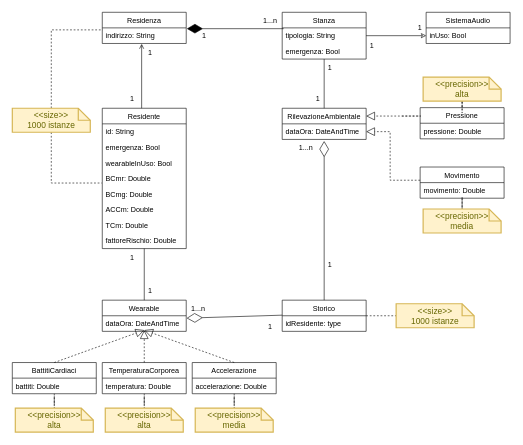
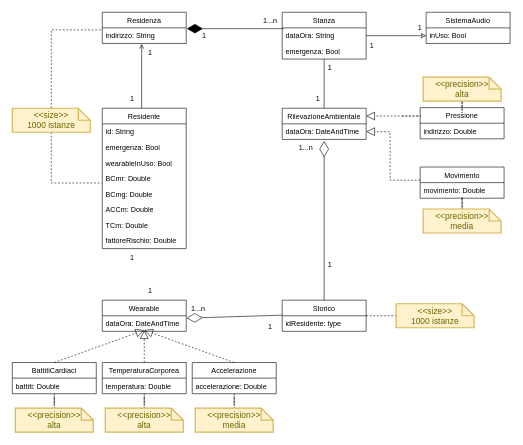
  <mxCell id="0" />
  <mxCell id="1" parent="0" />
  <mxCell id="2" value="Residenza" style="swimlane;fontStyle=0;childLayout=stackLayout;horizontal=1;startSize=26;fillColor=none;horizontalStack=0;resizeParent=1;resizeParentMax=0;resizeLast=0;collapsible=1;marginBottom=0;" parent="1" vertex="1"><mxGeometry x="170" y="20" width="140" height="52" as="geometry"><mxRectangle x="40" y="40" width="100" height="30" as="alternateBounds" /></mxGeometry></mxCell>
  <mxCell id="3" value="indirizzo: String" style="text;strokeColor=none;fillColor=none;align=left;verticalAlign=top;spacingLeft=4;spacingRight=4;overflow=hidden;rotatable=0;points=[[0,0.5],[1,0.5]];portConstraint=eastwest;" parent="2" vertex="1"><mxGeometry y="26" width="140" height="26" as="geometry" /></mxCell>
  <mxCell id="4" style="edgeStyle=orthogonalEdgeStyle;rounded=0;orthogonalLoop=1;jettySize=auto;html=1;endArrow=none;endFill=0;" parent="1" source="5" target="11" edge="1"><mxGeometry relative="1" as="geometry" /></mxCell>
  <mxCell id="5" value="Stanza" style="swimlane;fontStyle=0;childLayout=stackLayout;horizontal=1;startSize=26;fillColor=none;horizontalStack=0;resizeParent=1;resizeParentMax=0;resizeLast=0;collapsible=1;marginBottom=0;" parent="1" vertex="1"><mxGeometry x="470" y="20" width="140" height="78" as="geometry" /></mxCell>
- <mxCell id="6" value="tipologia: String" style="text;strokeColor=none;fillColor=none;align=left;verticalAlign=top;spacingLeft=4;spacingRight=4;overflow=hidden;rotatable=0;points=[[0,0.5],[1,0.5]];portConstraint=eastwest;" parent="5" vertex="1"><mxGeometry y="26" width="140" height="26" as="geometry" /></mxCell>
+ <mxCell id="6" value="dataOra: String" style="text;strokeColor=none;fillColor=none;align=left;verticalAlign=top;spacingLeft=4;spacingRight=4;overflow=hidden;rotatable=0;points=[[0,0.5],[1,0.5]];portConstraint=eastwest;" parent="5" vertex="1"><mxGeometry y="26" width="140" height="26" as="geometry" /></mxCell>
  <mxCell id="7" value="emergenza: Bool" style="text;strokeColor=none;fillColor=none;align=left;verticalAlign=top;spacingLeft=4;spacingRight=4;overflow=hidden;rotatable=0;points=[[0,0.5],[1,0.5]];portConstraint=eastwest;" parent="5" vertex="1"><mxGeometry y="52" width="140" height="26" as="geometry" /></mxCell>
  <mxCell id="8" value="" style="endArrow=diamondThin;endFill=1;endSize=24;html=1;rounded=0;exitX=0.017;exitY=0.051;exitDx=0;exitDy=0;exitPerimeter=0;entryX=1.007;entryY=0.051;entryDx=0;entryDy=0;entryPerimeter=0;" parent="1" source="6" target="3" edge="1"><mxGeometry width="160" relative="1" as="geometry"><mxPoint x="340" y="260" as="sourcePoint" /><mxPoint x="500" y="260" as="targetPoint" /></mxGeometry></mxCell>
  <mxCell id="9" value="1" style="text;html=1;strokeColor=none;fillColor=none;align=center;verticalAlign=middle;whiteSpace=wrap;rounded=0;" parent="1" vertex="1"><mxGeometry x="310" y="44" width="60" height="30" as="geometry" /></mxCell>
  <mxCell id="10" value="1...n" style="text;html=1;strokeColor=none;fillColor=none;align=center;verticalAlign=middle;whiteSpace=wrap;rounded=0;" parent="1" vertex="1"><mxGeometry x="420" y="20" width="60" height="30" as="geometry" /></mxCell>
  <mxCell id="11" value="RilevazioneAmbientale" style="swimlane;fontStyle=0;childLayout=stackLayout;horizontal=1;startSize=26;fillColor=none;horizontalStack=0;resizeParent=1;resizeParentMax=0;resizeLast=0;collapsible=1;marginBottom=0;" parent="1" vertex="1"><mxGeometry x="470" y="180" width="140" height="52" as="geometry" /></mxCell>
  <mxCell id="12" value="dataOra: DateAndTime" style="text;strokeColor=none;fillColor=none;align=left;verticalAlign=top;spacingLeft=4;spacingRight=4;overflow=hidden;rotatable=0;points=[[0,0.5],[1,0.5]];portConstraint=eastwest;" parent="11" vertex="1"><mxGeometry y="26" width="140" height="26" as="geometry" /></mxCell>
  <mxCell id="13" value="1" style="text;html=1;strokeColor=none;fillColor=none;align=center;verticalAlign=middle;whiteSpace=wrap;rounded=0;" parent="1" vertex="1"><mxGeometry x="520" y="98" width="60" height="30" as="geometry" /></mxCell>
  <mxCell id="14" value="1" style="text;html=1;strokeColor=none;fillColor=none;align=center;verticalAlign=middle;whiteSpace=wrap;rounded=0;" parent="1" vertex="1"><mxGeometry x="500" y="150" width="60" height="30" as="geometry" /></mxCell>
  <mxCell id="15" value="Wearable" style="swimlane;fontStyle=0;childLayout=stackLayout;horizontal=1;startSize=26;fillColor=none;horizontalStack=0;resizeParent=1;resizeParentMax=0;resizeLast=0;collapsible=1;marginBottom=0;" parent="1" vertex="1"><mxGeometry x="170" y="500" width="140" height="52" as="geometry" /></mxCell>
  <mxCell id="16" value="dataOra: DateAndTime" style="text;strokeColor=none;fillColor=none;align=left;verticalAlign=top;spacingLeft=4;spacingRight=4;overflow=hidden;rotatable=0;points=[[0,0.5],[1,0.5]];portConstraint=eastwest;" parent="15" vertex="1"><mxGeometry y="26" width="140" height="26" as="geometry" /></mxCell>
- <mxCell id="17" style="edgeStyle=orthogonalEdgeStyle;rounded=0;orthogonalLoop=1;jettySize=auto;html=1;entryX=0.5;entryY=0;entryDx=0;entryDy=0;endArrow=none;endFill=0;" parent="1" source="19" target="15" edge="1"><mxGeometry relative="1" as="geometry" /></mxCell>
  <mxCell id="18" style="edgeStyle=orthogonalEdgeStyle;rounded=0;orthogonalLoop=1;jettySize=auto;html=1;entryX=0.469;entryY=1.026;entryDx=0;entryDy=0;entryPerimeter=0;endArrow=open;endFill=0;" parent="1" source="19" target="3" edge="1"><mxGeometry relative="1" as="geometry"><Array as="points"><mxPoint x="240" y="190" /><mxPoint x="240" y="190" /></Array></mxGeometry></mxCell>
  <mxCell id="19" value="Residente" style="swimlane;fontStyle=0;childLayout=stackLayout;horizontal=1;startSize=26;fillColor=none;horizontalStack=0;resizeParent=1;resizeParentMax=0;resizeLast=0;collapsible=1;marginBottom=0;" parent="1" vertex="1"><mxGeometry x="170" y="180" width="140" height="234" as="geometry" /></mxCell>
  <mxCell id="20" value="id: String" style="text;strokeColor=none;fillColor=none;align=left;verticalAlign=top;spacingLeft=4;spacingRight=4;overflow=hidden;rotatable=0;points=[[0,0.5],[1,0.5]];portConstraint=eastwest;" parent="19" vertex="1"><mxGeometry y="26" width="140" height="26" as="geometry" /></mxCell>
  <mxCell id="21" value="emergenza: Bool" style="text;strokeColor=none;fillColor=none;align=left;verticalAlign=top;spacingLeft=4;spacingRight=4;overflow=hidden;rotatable=0;points=[[0,0.5],[1,0.5]];portConstraint=eastwest;" parent="19" vertex="1"><mxGeometry y="52" width="140" height="26" as="geometry" /></mxCell>
  <mxCell id="22" value="wearableInUso: Bool" style="text;strokeColor=none;fillColor=none;align=left;verticalAlign=top;spacingLeft=4;spacingRight=4;overflow=hidden;rotatable=0;points=[[0,0.5],[1,0.5]];portConstraint=eastwest;" parent="19" vertex="1"><mxGeometry y="78" width="140" height="26" as="geometry" /></mxCell>
  <mxCell id="23" value="BCmr: Double" style="text;strokeColor=none;fillColor=none;align=left;verticalAlign=top;spacingLeft=4;spacingRight=4;overflow=hidden;rotatable=0;points=[[0,0.5],[1,0.5]];portConstraint=eastwest;" parent="19" vertex="1"><mxGeometry y="104" width="140" height="26" as="geometry" /></mxCell>
  <mxCell id="24" value="BCmg: Double" style="text;strokeColor=none;fillColor=none;align=left;verticalAlign=top;spacingLeft=4;spacingRight=4;overflow=hidden;rotatable=0;points=[[0,0.5],[1,0.5]];portConstraint=eastwest;" parent="19" vertex="1"><mxGeometry y="130" width="140" height="26" as="geometry" /></mxCell>
  <mxCell id="25" value="ACCm: Double" style="text;strokeColor=none;fillColor=none;align=left;verticalAlign=top;spacingLeft=4;spacingRight=4;overflow=hidden;rotatable=0;points=[[0,0.5],[1,0.5]];portConstraint=eastwest;" parent="19" vertex="1"><mxGeometry y="156" width="140" height="26" as="geometry" /></mxCell>
  <mxCell id="26" value="TCm: Double" style="text;strokeColor=none;fillColor=none;align=left;verticalAlign=top;spacingLeft=4;spacingRight=4;overflow=hidden;rotatable=0;points=[[0,0.5],[1,0.5]];portConstraint=eastwest;" parent="19" vertex="1"><mxGeometry y="182" width="140" height="26" as="geometry" /></mxCell>
  <mxCell id="27" value="fattoreRischio: Double" style="text;strokeColor=none;fillColor=none;align=left;verticalAlign=top;spacingLeft=4;spacingRight=4;overflow=hidden;rotatable=0;points=[[0,0.5],[1,0.5]];portConstraint=eastwest;" parent="19" vertex="1"><mxGeometry y="208" width="140" height="26" as="geometry" /></mxCell>
  <mxCell id="28" value="1" style="text;html=1;strokeColor=none;fillColor=none;align=center;verticalAlign=middle;whiteSpace=wrap;rounded=0;" parent="1" vertex="1"><mxGeometry x="220" y="470" width="60" height="30" as="geometry" /></mxCell>
  <mxCell id="29" value="1" style="text;html=1;strokeColor=none;fillColor=none;align=center;verticalAlign=middle;whiteSpace=wrap;rounded=0;" parent="1" vertex="1"><mxGeometry x="190" y="414" width="60" height="30" as="geometry" /></mxCell>
  <mxCell id="30" value="1" style="text;html=1;strokeColor=none;fillColor=none;align=center;verticalAlign=middle;whiteSpace=wrap;rounded=0;" parent="1" vertex="1"><mxGeometry x="220" y="72" width="60" height="30" as="geometry" /></mxCell>
  <mxCell id="31" value="1" style="text;html=1;strokeColor=none;fillColor=none;align=center;verticalAlign=middle;whiteSpace=wrap;rounded=0;" parent="1" vertex="1"><mxGeometry x="190" y="150" width="60" height="30" as="geometry" /></mxCell>
  <mxCell id="32" value="SistemaAudio" style="swimlane;fontStyle=0;childLayout=stackLayout;horizontal=1;startSize=26;fillColor=none;horizontalStack=0;resizeParent=1;resizeParentMax=0;resizeLast=0;collapsible=1;marginBottom=0;" parent="1" vertex="1"><mxGeometry x="710" y="20" width="140" height="52" as="geometry" /></mxCell>
  <mxCell id="33" value="inUso: Bool" style="text;strokeColor=none;fillColor=none;align=left;verticalAlign=top;spacingLeft=4;spacingRight=4;overflow=hidden;rotatable=0;points=[[0,0.5],[1,0.5]];portConstraint=eastwest;" parent="32" vertex="1"><mxGeometry y="26" width="140" height="26" as="geometry" /></mxCell>
  <mxCell id="34" style="edgeStyle=orthogonalEdgeStyle;rounded=0;orthogonalLoop=1;jettySize=auto;html=1;endArrow=classic;endFill=0;" parent="1" source="6" target="33" edge="1"><mxGeometry relative="1" as="geometry" /></mxCell>
  <mxCell id="35" value="1" style="text;html=1;strokeColor=none;fillColor=none;align=center;verticalAlign=middle;whiteSpace=wrap;rounded=0;" parent="1" vertex="1"><mxGeometry x="670" y="31" width="60" height="30" as="geometry" /></mxCell>
  <mxCell id="36" value="1" style="text;html=1;strokeColor=none;fillColor=none;align=center;verticalAlign=middle;whiteSpace=wrap;rounded=0;" parent="1" vertex="1"><mxGeometry x="590" y="61" width="60" height="30" as="geometry" /></mxCell>
  <mxCell id="37" style="edgeStyle=orthogonalEdgeStyle;rounded=0;orthogonalLoop=1;jettySize=auto;html=1;entryX=0;entryY=0.5;entryDx=0;entryDy=0;entryPerimeter=0;dashed=1;endArrow=none;endFill=0;" parent="1" source="38" target="74" edge="1"><mxGeometry relative="1" as="geometry" /></mxCell>
  <mxCell id="38" value="Storico" style="swimlane;fontStyle=0;childLayout=stackLayout;horizontal=1;startSize=26;fillColor=none;horizontalStack=0;resizeParent=1;resizeParentMax=0;resizeLast=0;collapsible=1;marginBottom=0;" parent="1" vertex="1"><mxGeometry x="470" y="500" width="140" height="52" as="geometry" /></mxCell>
  <mxCell id="39" value="idResidente: type" style="text;strokeColor=none;fillColor=none;align=left;verticalAlign=top;spacingLeft=4;spacingRight=4;overflow=hidden;rotatable=0;points=[[0,0.5],[1,0.5]];portConstraint=eastwest;" parent="38" vertex="1"><mxGeometry y="26" width="140" height="26" as="geometry" /></mxCell>
  <mxCell id="40" value="" style="endArrow=diamondThin;endFill=0;endSize=24;html=1;rounded=0;exitX=0.5;exitY=0;exitDx=0;exitDy=0;entryX=0.5;entryY=1.103;entryDx=0;entryDy=0;entryPerimeter=0;" parent="1" source="38" target="12" edge="1"><mxGeometry width="160" relative="1" as="geometry"><mxPoint x="550" y="260" as="sourcePoint" /><mxPoint x="540" y="314" as="targetPoint" /></mxGeometry></mxCell>
  <mxCell id="41" value="" style="endArrow=diamondThin;endFill=0;endSize=24;html=1;rounded=0;exitX=0;exitY=-0.038;exitDx=0;exitDy=0;entryX=1.005;entryY=0.154;entryDx=0;entryDy=0;entryPerimeter=0;exitPerimeter=0;" parent="1" source="39" target="16" edge="1"><mxGeometry width="160" relative="1" as="geometry"><mxPoint x="470" y="528" as="sourcePoint" /><mxPoint x="310" y="539" as="targetPoint" /></mxGeometry></mxCell>
  <mxCell id="42" value="1...n" style="text;html=1;strokeColor=none;fillColor=none;align=center;verticalAlign=middle;whiteSpace=wrap;rounded=0;" parent="1" vertex="1"><mxGeometry x="300" y="500" width="60" height="30" as="geometry" /></mxCell>
  <mxCell id="43" value="1" style="text;html=1;strokeColor=none;fillColor=none;align=center;verticalAlign=middle;whiteSpace=wrap;rounded=0;" parent="1" vertex="1"><mxGeometry x="520" y="426" width="60" height="30" as="geometry" /></mxCell>
  <mxCell id="44" value="1" style="text;html=1;strokeColor=none;fillColor=none;align=center;verticalAlign=middle;whiteSpace=wrap;rounded=0;" parent="1" vertex="1"><mxGeometry x="420" y="530" width="60" height="30" as="geometry" /></mxCell>
  <mxCell id="45" value="1...n" style="text;html=1;strokeColor=none;fillColor=none;align=center;verticalAlign=middle;whiteSpace=wrap;rounded=0;" parent="1" vertex="1"><mxGeometry x="480" y="231" width="60" height="30" as="geometry" /></mxCell>
  <mxCell id="46" style="edgeStyle=orthogonalEdgeStyle;rounded=0;orthogonalLoop=1;jettySize=auto;html=1;entryX=-0.005;entryY=0.795;entryDx=0;entryDy=0;entryPerimeter=0;dashed=1;endArrow=none;endFill=0;" parent="1" source="48" target="23" edge="1"><mxGeometry relative="1" as="geometry" /></mxCell>
  <mxCell id="47" style="edgeStyle=orthogonalEdgeStyle;rounded=0;orthogonalLoop=1;jettySize=auto;html=1;entryX=0.005;entryY=0.128;entryDx=0;entryDy=0;entryPerimeter=0;dashed=1;endArrow=none;endFill=0;" parent="1" source="48" target="3" edge="1"><mxGeometry relative="1" as="geometry" /></mxCell>
  <mxCell id="48" value="&amp;lt;&amp;lt;size&amp;gt;&amp;gt;&lt;br&gt;1000 istanze" style="shape=note;strokeWidth=2;fontSize=14;size=20;whiteSpace=wrap;html=1;fillColor=#fff2cc;strokeColor=#d6b656;fontColor=#666600;" parent="1" vertex="1"><mxGeometry y="180" width="130" height="40" as="geometry" x="20" /></mxCell>
  <mxCell id="49" style="edgeStyle=orthogonalEdgeStyle;rounded=0;orthogonalLoop=1;jettySize=auto;html=1;dashed=1;endArrow=none;endFill=0;" parent="1" source="50" target="72" edge="1"><mxGeometry relative="1" as="geometry" /></mxCell>
  <mxCell id="50" value="Pressione" style="swimlane;fontStyle=0;childLayout=stackLayout;horizontal=1;startSize=26;fillColor=none;horizontalStack=0;resizeParent=1;resizeParentMax=0;resizeLast=0;collapsible=1;marginBottom=0;" parent="1" vertex="1"><mxGeometry x="700" y="179" width="140" height="52" as="geometry" /></mxCell>
- <mxCell id="51" value="pressione: Double" style="text;strokeColor=none;fillColor=none;align=left;verticalAlign=top;spacingLeft=4;spacingRight=4;overflow=hidden;rotatable=0;points=[[0,0.5],[1,0.5]];portConstraint=eastwest;" parent="50" vertex="1"><mxGeometry y="26" width="140" height="26" as="geometry" /></mxCell>
+ <mxCell id="51" value="indirizzo: Double" style="text;strokeColor=none;fillColor=none;align=left;verticalAlign=top;spacingLeft=4;spacingRight=4;overflow=hidden;rotatable=0;points=[[0,0.5],[1,0.5]];portConstraint=eastwest;" parent="50" vertex="1"><mxGeometry y="26" width="140" height="26" as="geometry" /></mxCell>
  <mxCell id="52" style="edgeStyle=orthogonalEdgeStyle;rounded=0;orthogonalLoop=1;jettySize=auto;html=1;dashed=1;endArrow=none;endFill=0;" parent="1" source="53" target="73" edge="1"><mxGeometry relative="1" as="geometry" /></mxCell>
  <mxCell id="53" value="Movimento" style="swimlane;fontStyle=0;childLayout=stackLayout;horizontal=1;startSize=26;fillColor=none;horizontalStack=0;resizeParent=1;resizeParentMax=0;resizeLast=0;collapsible=1;marginBottom=0;" parent="1" vertex="1"><mxGeometry x="700" y="278" width="140" height="52" as="geometry" /></mxCell>
  <mxCell id="54" value="movimento: Double" style="text;strokeColor=none;fillColor=none;align=left;verticalAlign=top;spacingLeft=4;spacingRight=4;overflow=hidden;rotatable=0;points=[[0,0.5],[1,0.5]];portConstraint=eastwest;" parent="53" vertex="1"><mxGeometry y="26" width="140" height="26" as="geometry" /></mxCell>
  <mxCell id="55" value="" style="edgeStyle=orthogonalEdgeStyle;html=1;endSize=12;endArrow=block;endFill=0;rounded=0;dashed=1;exitX=0;exitY=-0.154;exitDx=0;exitDy=0;exitPerimeter=0;entryX=1;entryY=0.5;entryDx=0;entryDy=0;" parent="1" source="54" target="12" edge="1"><mxGeometry width="160" relative="1" as="geometry"><mxPoint x="699.3" y="139.328" as="sourcePoint" /><mxPoint x="640" y="240" as="targetPoint" /><Array as="points"><mxPoint x="650" y="300" /><mxPoint x="650" y="219" /></Array></mxGeometry></mxCell>
  <mxCell id="56" value="" style="edgeStyle=orthogonalEdgeStyle;html=1;endSize=12;endArrow=block;endFill=0;rounded=0;dashed=1;entryX=1;entryY=0.25;entryDx=0;entryDy=0;" parent="1" target="11" edge="1"><mxGeometry width="160" relative="1" as="geometry"><mxPoint x="670" y="193" as="sourcePoint" /><mxPoint x="620" y="229" as="targetPoint" /><Array as="points"><mxPoint x="701" y="193" /></Array></mxGeometry></mxCell>
  <mxCell id="57" style="edgeStyle=orthogonalEdgeStyle;rounded=0;orthogonalLoop=1;jettySize=auto;html=1;dashed=1;endArrow=none;endFill=0;" parent="1" source="58" target="69" edge="1"><mxGeometry relative="1" as="geometry" /></mxCell>
  <mxCell id="58" value="BattitiCardiaci" style="swimlane;fontStyle=0;childLayout=stackLayout;horizontal=1;startSize=26;fillColor=none;horizontalStack=0;resizeParent=1;resizeParentMax=0;resizeLast=0;collapsible=1;marginBottom=0;" parent="1" vertex="1"><mxGeometry y="604" width="140" height="52" as="geometry" x="20" /></mxCell>
  <mxCell id="59" value="battiti: Double" style="text;strokeColor=none;fillColor=none;align=left;verticalAlign=top;spacingLeft=4;spacingRight=4;overflow=hidden;rotatable=0;points=[[0,0.5],[1,0.5]];portConstraint=eastwest;" parent="58" vertex="1"><mxGeometry y="26" width="140" height="26" as="geometry" /></mxCell>
  <mxCell id="60" style="edgeStyle=orthogonalEdgeStyle;rounded=0;orthogonalLoop=1;jettySize=auto;html=1;dashed=1;endArrow=none;endFill=0;" parent="1" source="61" target="70" edge="1"><mxGeometry relative="1" as="geometry" /></mxCell>
  <mxCell id="61" value="TemperaturaCorporea" style="swimlane;fontStyle=0;childLayout=stackLayout;horizontal=1;startSize=26;fillColor=none;horizontalStack=0;resizeParent=1;resizeParentMax=0;resizeLast=0;collapsible=1;marginBottom=0;" parent="1" vertex="1"><mxGeometry x="170" y="604" width="140" height="52" as="geometry" /></mxCell>
  <mxCell id="62" value="temperatura: Double" style="text;strokeColor=none;fillColor=none;align=left;verticalAlign=top;spacingLeft=4;spacingRight=4;overflow=hidden;rotatable=0;points=[[0,0.5],[1,0.5]];portConstraint=eastwest;" parent="61" vertex="1"><mxGeometry y="26" width="140" height="26" as="geometry" /></mxCell>
  <mxCell id="63" style="edgeStyle=orthogonalEdgeStyle;rounded=0;orthogonalLoop=1;jettySize=auto;html=1;dashed=1;endArrow=none;endFill=0;" parent="1" source="64" target="71" edge="1"><mxGeometry relative="1" as="geometry" /></mxCell>
  <mxCell id="64" value="Accelerazione" style="swimlane;fontStyle=0;childLayout=stackLayout;horizontal=1;startSize=26;fillColor=none;horizontalStack=0;resizeParent=1;resizeParentMax=0;resizeLast=0;collapsible=1;marginBottom=0;" parent="1" vertex="1"><mxGeometry x="320" y="604" width="140" height="52" as="geometry" /></mxCell>
  <mxCell id="65" value="accelerazione: Double" style="text;strokeColor=none;fillColor=none;align=left;verticalAlign=top;spacingLeft=4;spacingRight=4;overflow=hidden;rotatable=0;points=[[0,0.5],[1,0.5]];portConstraint=eastwest;" parent="64" vertex="1"><mxGeometry y="26" width="140" height="26" as="geometry" /></mxCell>
  <mxCell id="66" value="" style="edgeStyle=none;html=1;endSize=12;endArrow=block;endFill=0;rounded=0;dashed=1;exitX=0.5;exitY=0;exitDx=0;exitDy=0;" parent="1" source="58" edge="1"><mxGeometry width="160" relative="1" as="geometry"><mxPoint x="410" y="620" as="sourcePoint" /><mxPoint x="240" y="550" as="targetPoint" /></mxGeometry></mxCell>
  <mxCell id="67" value="" style="edgeStyle=none;html=1;endSize=12;endArrow=block;endFill=0;rounded=0;dashed=1;exitX=0.5;exitY=0;exitDx=0;exitDy=0;entryX=0.5;entryY=0.923;entryDx=0;entryDy=0;entryPerimeter=0;" parent="1" source="61" target="16" edge="1"><mxGeometry width="160" relative="1" as="geometry"><mxPoint x="100" y="614" as="sourcePoint" /><mxPoint x="247.34" y="566.004" as="targetPoint" /></mxGeometry></mxCell>
  <mxCell id="68" value="" style="edgeStyle=none;html=1;endSize=12;endArrow=block;endFill=0;rounded=0;dashed=1;exitX=0.5;exitY=0;exitDx=0;exitDy=0;" parent="1" source="64" edge="1"><mxGeometry width="160" relative="1" as="geometry"><mxPoint x="110" y="624" as="sourcePoint" /><mxPoint x="240" y="550" as="targetPoint" /></mxGeometry></mxCell>
  <mxCell id="69" value="&amp;lt;&amp;lt;precision&amp;gt;&amp;gt;&lt;br&gt;alta" style="shape=note;strokeWidth=2;fontSize=14;size=20;whiteSpace=wrap;html=1;fillColor=#fff2cc;strokeColor=#d6b656;fontColor=#666600;" parent="1" vertex="1"><mxGeometry x="25" y="680" width="130" height="40" as="geometry" /></mxCell>
  <mxCell id="70" value="&amp;lt;&amp;lt;precision&amp;gt;&amp;gt;&lt;br&gt;alta" style="shape=note;strokeWidth=2;fontSize=14;size=20;whiteSpace=wrap;html=1;fillColor=#fff2cc;strokeColor=#d6b656;fontColor=#666600;" parent="1" vertex="1"><mxGeometry x="175" y="680" width="130" height="40" as="geometry" /></mxCell>
  <mxCell id="71" value="&amp;lt;&amp;lt;precision&amp;gt;&amp;gt;&lt;br&gt;media" style="shape=note;strokeWidth=2;fontSize=14;size=20;whiteSpace=wrap;html=1;fillColor=#fff2cc;strokeColor=#d6b656;fontColor=#666600;" parent="1" vertex="1"><mxGeometry x="325" y="680" width="130" height="40" as="geometry" /></mxCell>
  <mxCell id="72" value="&amp;lt;&amp;lt;precision&amp;gt;&amp;gt;&lt;br&gt;alta" style="shape=note;strokeWidth=2;fontSize=14;size=20;whiteSpace=wrap;html=1;fillColor=#fff2cc;strokeColor=#d6b656;fontColor=#666600;" parent="1" vertex="1"><mxGeometry x="705" y="128" width="130" height="40" as="geometry" /></mxCell>
  <mxCell id="73" value="&amp;lt;&amp;lt;precision&amp;gt;&amp;gt;&lt;br&gt;media" style="shape=note;strokeWidth=2;fontSize=14;size=20;whiteSpace=wrap;html=1;fillColor=#fff2cc;strokeColor=#d6b656;fontColor=#666600;" parent="1" vertex="1"><mxGeometry x="705" y="348" width="130" height="40" as="geometry" /></mxCell>
  <mxCell id="74" value="&amp;lt;&amp;lt;size&amp;gt;&amp;gt;&lt;br&gt;1000 istanze" style="shape=note;strokeWidth=2;fontSize=14;size=20;whiteSpace=wrap;html=1;fillColor=#fff2cc;strokeColor=#d6b656;fontColor=#666600;" parent="1" vertex="1"><mxGeometry x="660" y="506" width="130" height="40" as="geometry" /></mxCell>
